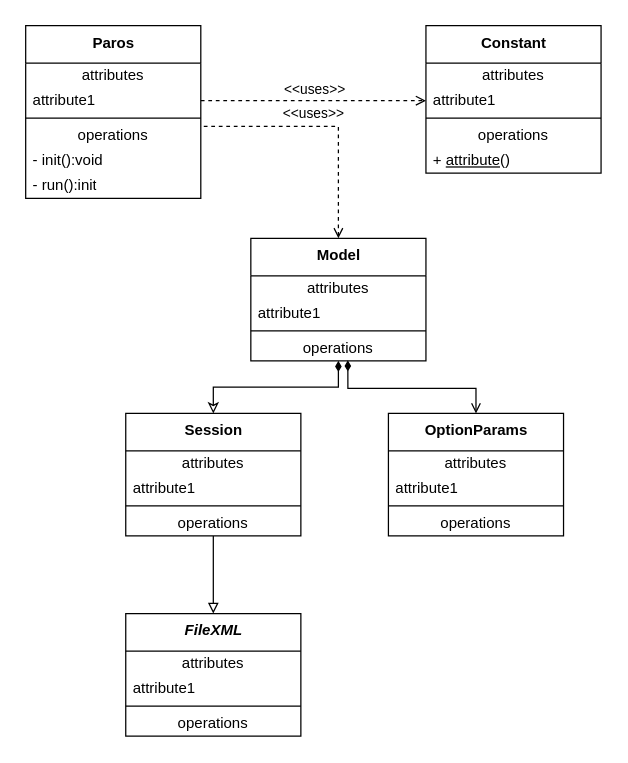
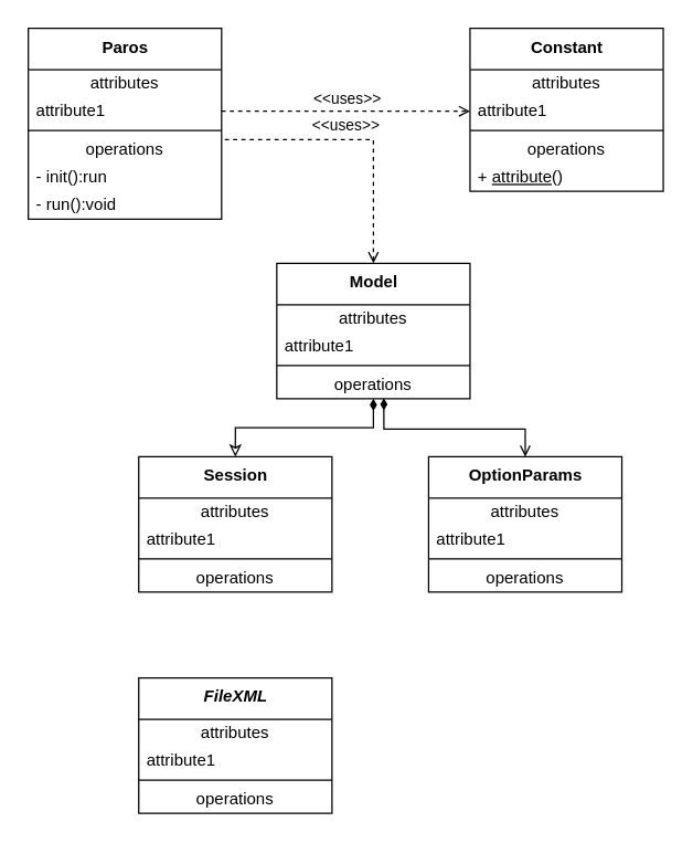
  <mxCell id="0" />
  <mxCell id="1" parent="0" />
  <mxCell id="2" value="&lt;b&gt;Paros&lt;/b&gt;" style="swimlane;fontStyle=0;align=center;verticalAlign=top;childLayout=stackLayout;horizontal=1;startSize=30;horizontalStack=0;resizeParent=1;resizeParentMax=0;resizeLast=0;collapsible=0;marginBottom=0;html=1;" vertex="1" parent="1"><mxGeometry x="20" y="20" width="140" height="138" as="geometry" /></mxCell>
  <mxCell id="3" value="attributes" style="text;html=1;strokeColor=none;fillColor=none;align=center;verticalAlign=middle;spacingLeft=4;spacingRight=4;overflow=hidden;rotatable=0;points=[[0,0.5],[1,0.5]];portConstraint=eastwest;" vertex="1" parent="2"><mxGeometry y="30" width="140" height="20" as="geometry" /></mxCell>
  <mxCell id="4" value="attribute1" style="text;html=1;strokeColor=none;fillColor=none;align=left;verticalAlign=middle;spacingLeft=4;spacingRight=4;overflow=hidden;rotatable=0;points=[[0,0.5],[1,0.5]];portConstraint=eastwest;" vertex="1" parent="2"><mxGeometry y="50" width="140" height="20" as="geometry" /></mxCell>
  <mxCell id="5" value="" style="line;strokeWidth=1;fillColor=none;align=left;verticalAlign=middle;spacingTop=-1;spacingLeft=3;spacingRight=3;rotatable=0;labelPosition=right;points=[];portConstraint=eastwest;" vertex="1" parent="2"><mxGeometry y="70" width="140" height="8" as="geometry" /></mxCell>
  <mxCell id="6" value="operations" style="text;html=1;strokeColor=none;fillColor=none;align=center;verticalAlign=middle;spacingLeft=4;spacingRight=4;overflow=hidden;rotatable=0;points=[[0,0.5],[1,0.5]];portConstraint=eastwest;" vertex="1" parent="2"><mxGeometry y="78" width="140" height="20" as="geometry" /></mxCell>
- <mxCell id="7" value="- init():void" style="text;html=1;strokeColor=none;fillColor=none;align=left;verticalAlign=middle;spacingLeft=4;spacingRight=4;overflow=hidden;rotatable=0;points=[[0,0.5],[1,0.5]];portConstraint=eastwest;" vertex="1" parent="2"><mxGeometry y="98" width="140" height="20" as="geometry" /></mxCell>
- <mxCell id="8" value="- run():init" style="text;html=1;strokeColor=none;fillColor=none;align=left;verticalAlign=middle;spacingLeft=4;spacingRight=4;overflow=hidden;rotatable=0;points=[[0,0.5],[1,0.5]];portConstraint=eastwest;" vertex="1" parent="2"><mxGeometry y="118" width="140" height="20" as="geometry" /></mxCell>
+ <mxCell id="7" value="- init():run" style="text;html=1;strokeColor=none;fillColor=none;align=left;verticalAlign=middle;spacingLeft=4;spacingRight=4;overflow=hidden;rotatable=0;points=[[0,0.5],[1,0.5]];portConstraint=eastwest;" vertex="1" parent="2"><mxGeometry y="98" width="140" height="20" as="geometry" /></mxCell>
+ <mxCell id="8" value="- run():void" style="text;html=1;strokeColor=none;fillColor=none;align=left;verticalAlign=middle;spacingLeft=4;spacingRight=4;overflow=hidden;rotatable=0;points=[[0,0.5],[1,0.5]];portConstraint=eastwest;" vertex="1" parent="2"><mxGeometry y="118" width="140" height="20" as="geometry" /></mxCell>
  <mxCell id="9" value="&lt;b&gt;Constant&lt;/b&gt;" style="swimlane;fontStyle=0;align=center;verticalAlign=top;childLayout=stackLayout;horizontal=1;startSize=30;horizontalStack=0;resizeParent=1;resizeParentMax=0;resizeLast=0;collapsible=0;marginBottom=0;html=1;" vertex="1" parent="1"><mxGeometry x="340" y="20" width="140" height="118" as="geometry" /></mxCell>
  <mxCell id="10" value="attributes" style="text;html=1;strokeColor=none;fillColor=none;align=center;verticalAlign=middle;spacingLeft=4;spacingRight=4;overflow=hidden;rotatable=0;points=[[0,0.5],[1,0.5]];portConstraint=eastwest;" vertex="1" parent="9"><mxGeometry y="30" width="140" height="20" as="geometry" /></mxCell>
  <mxCell id="11" value="attribute1" style="text;html=1;strokeColor=none;fillColor=none;align=left;verticalAlign=middle;spacingLeft=4;spacingRight=4;overflow=hidden;rotatable=0;points=[[0,0.5],[1,0.5]];portConstraint=eastwest;" vertex="1" parent="9"><mxGeometry y="50" width="140" height="20" as="geometry" /></mxCell>
  <mxCell id="12" value="" style="line;strokeWidth=1;fillColor=none;align=left;verticalAlign=middle;spacingTop=-1;spacingLeft=3;spacingRight=3;rotatable=0;labelPosition=right;points=[];portConstraint=eastwest;" vertex="1" parent="9"><mxGeometry y="70" width="140" height="8" as="geometry" /></mxCell>
  <mxCell id="13" value="operations" style="text;html=1;strokeColor=none;fillColor=none;align=center;verticalAlign=middle;spacingLeft=4;spacingRight=4;overflow=hidden;rotatable=0;points=[[0,0.5],[1,0.5]];portConstraint=eastwest;" vertex="1" parent="9"><mxGeometry y="78" width="140" height="20" as="geometry" /></mxCell>
  <mxCell id="14" value="+ &lt;u&gt;attribute&lt;/u&gt;()" style="text;html=1;strokeColor=none;fillColor=none;align=left;verticalAlign=middle;spacingLeft=4;spacingRight=4;overflow=hidden;rotatable=0;points=[[0,0.5],[1,0.5]];portConstraint=eastwest;" vertex="1" parent="9"><mxGeometry y="98" width="140" height="20" as="geometry" /></mxCell>
  <mxCell id="15" style="edgeStyle=orthogonalEdgeStyle;rounded=0;orthogonalLoop=1;jettySize=auto;html=1;entryX=0;entryY=0.5;entryDx=0;entryDy=0;dashed=1;endArrow=open;endFill=0;startArrow=none;startFill=0;" edge="1" parent="1" source="4" target="11"><mxGeometry relative="1" as="geometry" /></mxCell>
  <mxCell id="16" value="&amp;lt;&amp;lt;uses&amp;gt;&amp;gt;" style="edgeLabel;html=1;align=center;verticalAlign=middle;resizable=0;points=[];" vertex="1" connectable="0" parent="15"><mxGeometry x="-0.122" y="4" relative="1" as="geometry"><mxPoint x="11" y="-6" as="offset" /></mxGeometry></mxCell>
  <mxCell id="17" style="edgeStyle=orthogonalEdgeStyle;rounded=0;orthogonalLoop=1;jettySize=auto;html=1;entryX=0.5;entryY=0;entryDx=0;entryDy=0;startArrow=diamondThin;startFill=1;endArrow=classic;endFill=0;strokeColor=#000000;" edge="1" parent="1" source="18" target="26"><mxGeometry relative="1" as="geometry" /></mxCell>
  <mxCell id="18" value="&lt;b&gt;Model&lt;/b&gt;" style="swimlane;fontStyle=0;align=center;verticalAlign=top;childLayout=stackLayout;horizontal=1;startSize=30;horizontalStack=0;resizeParent=1;resizeParentMax=0;resizeLast=0;collapsible=0;marginBottom=0;html=1;" vertex="1" parent="1"><mxGeometry x="200" y="190" width="140" height="98" as="geometry" /></mxCell>
  <mxCell id="19" value="attributes" style="text;html=1;strokeColor=none;fillColor=none;align=center;verticalAlign=middle;spacingLeft=4;spacingRight=4;overflow=hidden;rotatable=0;points=[[0,0.5],[1,0.5]];portConstraint=eastwest;" vertex="1" parent="18"><mxGeometry y="30" width="140" height="20" as="geometry" /></mxCell>
  <mxCell id="20" value="attribute1" style="text;html=1;strokeColor=none;fillColor=none;align=left;verticalAlign=middle;spacingLeft=4;spacingRight=4;overflow=hidden;rotatable=0;points=[[0,0.5],[1,0.5]];portConstraint=eastwest;" vertex="1" parent="18"><mxGeometry y="50" width="140" height="20" as="geometry" /></mxCell>
  <mxCell id="21" value="" style="line;strokeWidth=1;fillColor=none;align=left;verticalAlign=middle;spacingTop=-1;spacingLeft=3;spacingRight=3;rotatable=0;labelPosition=right;points=[];portConstraint=eastwest;" vertex="1" parent="18"><mxGeometry y="70" width="140" height="8" as="geometry" /></mxCell>
  <mxCell id="22" value="operations" style="text;html=1;strokeColor=none;fillColor=none;align=center;verticalAlign=middle;spacingLeft=4;spacingRight=4;overflow=hidden;rotatable=0;points=[[0,0.5],[1,0.5]];portConstraint=eastwest;" vertex="1" parent="18"><mxGeometry y="78" width="140" height="20" as="geometry" /></mxCell>
  <mxCell id="23" style="edgeStyle=orthogonalEdgeStyle;rounded=0;orthogonalLoop=1;jettySize=auto;html=1;entryX=0.5;entryY=0;entryDx=0;entryDy=0;dashed=1;endArrow=open;endFill=0;startArrow=none;startFill=0;exitX=1.017;exitY=0.128;exitDx=0;exitDy=0;exitPerimeter=0;" edge="1" parent="1" source="6" target="18"><mxGeometry relative="1" as="geometry"><mxPoint x="170" y="100" as="sourcePoint" /><mxPoint x="350" y="100" as="targetPoint" /></mxGeometry></mxCell>
  <mxCell id="24" value="&amp;lt;&amp;lt;uses&amp;gt;&amp;gt;" style="edgeLabel;html=1;align=center;verticalAlign=middle;resizable=0;points=[];" vertex="1" connectable="0" parent="23"><mxGeometry x="-0.122" y="4" relative="1" as="geometry"><mxPoint x="1" y="-7" as="offset" /></mxGeometry></mxCell>
- <mxCell id="25" style="edgeStyle=orthogonalEdgeStyle;rounded=0;orthogonalLoop=1;jettySize=auto;html=1;entryX=0.5;entryY=0;entryDx=0;entryDy=0;startArrow=none;startFill=0;endArrow=block;endFill=0;strokeColor=#000000;" edge="1" parent="1" source="26" target="37"><mxGeometry relative="1" as="geometry" /></mxCell>
  <mxCell id="26" value="&lt;b&gt;Session&lt;/b&gt;" style="swimlane;fontStyle=0;align=center;verticalAlign=top;childLayout=stackLayout;horizontal=1;startSize=30;horizontalStack=0;resizeParent=1;resizeParentMax=0;resizeLast=0;collapsible=0;marginBottom=0;html=1;" vertex="1" parent="1"><mxGeometry x="100" y="330" width="140" height="98" as="geometry" /></mxCell>
  <mxCell id="27" value="attributes" style="text;html=1;strokeColor=none;fillColor=none;align=center;verticalAlign=middle;spacingLeft=4;spacingRight=4;overflow=hidden;rotatable=0;points=[[0,0.5],[1,0.5]];portConstraint=eastwest;" vertex="1" parent="26"><mxGeometry y="30" width="140" height="20" as="geometry" /></mxCell>
  <mxCell id="28" value="attribute1" style="text;html=1;strokeColor=none;fillColor=none;align=left;verticalAlign=middle;spacingLeft=4;spacingRight=4;overflow=hidden;rotatable=0;points=[[0,0.5],[1,0.5]];portConstraint=eastwest;" vertex="1" parent="26"><mxGeometry y="50" width="140" height="20" as="geometry" /></mxCell>
  <mxCell id="29" value="" style="line;strokeWidth=1;fillColor=none;align=left;verticalAlign=middle;spacingTop=-1;spacingLeft=3;spacingRight=3;rotatable=0;labelPosition=right;points=[];portConstraint=eastwest;" vertex="1" parent="26"><mxGeometry y="70" width="140" height="8" as="geometry" /></mxCell>
  <mxCell id="30" value="operations" style="text;html=1;strokeColor=none;fillColor=none;align=center;verticalAlign=middle;spacingLeft=4;spacingRight=4;overflow=hidden;rotatable=0;points=[[0,0.5],[1,0.5]];portConstraint=eastwest;" vertex="1" parent="26"><mxGeometry y="78" width="140" height="20" as="geometry" /></mxCell>
  <mxCell id="31" value="&lt;b&gt;OptionParams&lt;/b&gt;" style="swimlane;fontStyle=0;align=center;verticalAlign=top;childLayout=stackLayout;horizontal=1;startSize=30;horizontalStack=0;resizeParent=1;resizeParentMax=0;resizeLast=0;collapsible=0;marginBottom=0;html=1;" vertex="1" parent="1"><mxGeometry x="310" y="330" width="140" height="98" as="geometry" /></mxCell>
  <mxCell id="32" value="attributes" style="text;html=1;strokeColor=none;fillColor=none;align=center;verticalAlign=middle;spacingLeft=4;spacingRight=4;overflow=hidden;rotatable=0;points=[[0,0.5],[1,0.5]];portConstraint=eastwest;" vertex="1" parent="31"><mxGeometry y="30" width="140" height="20" as="geometry" /></mxCell>
  <mxCell id="33" value="attribute1" style="text;html=1;strokeColor=none;fillColor=none;align=left;verticalAlign=middle;spacingLeft=4;spacingRight=4;overflow=hidden;rotatable=0;points=[[0,0.5],[1,0.5]];portConstraint=eastwest;" vertex="1" parent="31"><mxGeometry y="50" width="140" height="20" as="geometry" /></mxCell>
  <mxCell id="34" value="" style="line;strokeWidth=1;fillColor=none;align=left;verticalAlign=middle;spacingTop=-1;spacingLeft=3;spacingRight=3;rotatable=0;labelPosition=right;points=[];portConstraint=eastwest;" vertex="1" parent="31"><mxGeometry y="70" width="140" height="8" as="geometry" /></mxCell>
  <mxCell id="35" value="operations" style="text;html=1;strokeColor=none;fillColor=none;align=center;verticalAlign=middle;spacingLeft=4;spacingRight=4;overflow=hidden;rotatable=0;points=[[0,0.5],[1,0.5]];portConstraint=eastwest;" vertex="1" parent="31"><mxGeometry y="78" width="140" height="20" as="geometry" /></mxCell>
  <mxCell id="36" style="edgeStyle=orthogonalEdgeStyle;rounded=0;orthogonalLoop=1;jettySize=auto;html=1;entryX=0.5;entryY=0;entryDx=0;entryDy=0;startArrow=diamondThin;startFill=1;endArrow=open;endFill=0;strokeColor=#000000;exitX=0.554;exitY=0.979;exitDx=0;exitDy=0;exitPerimeter=0;" edge="1" parent="1" source="22" target="31"><mxGeometry relative="1" as="geometry"><Array as="points"><mxPoint x="278" y="310" /><mxPoint x="380" y="310" /></Array></mxGeometry></mxCell>
  <mxCell id="37" value="&lt;b&gt;&lt;i&gt;FileXML&lt;/i&gt;&lt;/b&gt;" style="swimlane;fontStyle=0;align=center;verticalAlign=top;childLayout=stackLayout;horizontal=1;startSize=30;horizontalStack=0;resizeParent=1;resizeParentMax=0;resizeLast=0;collapsible=0;marginBottom=0;html=1;" vertex="1" parent="1"><mxGeometry x="100" y="490" width="140" height="98" as="geometry" /></mxCell>
  <mxCell id="38" value="attributes" style="text;html=1;strokeColor=none;fillColor=none;align=center;verticalAlign=middle;spacingLeft=4;spacingRight=4;overflow=hidden;rotatable=0;points=[[0,0.5],[1,0.5]];portConstraint=eastwest;" vertex="1" parent="37"><mxGeometry y="30" width="140" height="20" as="geometry" /></mxCell>
  <mxCell id="39" value="attribute1" style="text;html=1;strokeColor=none;fillColor=none;align=left;verticalAlign=middle;spacingLeft=4;spacingRight=4;overflow=hidden;rotatable=0;points=[[0,0.5],[1,0.5]];portConstraint=eastwest;" vertex="1" parent="37"><mxGeometry y="50" width="140" height="20" as="geometry" /></mxCell>
  <mxCell id="40" value="" style="line;strokeWidth=1;fillColor=none;align=left;verticalAlign=middle;spacingTop=-1;spacingLeft=3;spacingRight=3;rotatable=0;labelPosition=right;points=[];portConstraint=eastwest;" vertex="1" parent="37"><mxGeometry y="70" width="140" height="8" as="geometry" /></mxCell>
  <mxCell id="41" value="operations" style="text;html=1;strokeColor=none;fillColor=none;align=center;verticalAlign=middle;spacingLeft=4;spacingRight=4;overflow=hidden;rotatable=0;points=[[0,0.5],[1,0.5]];portConstraint=eastwest;" vertex="1" parent="37"><mxGeometry y="78" width="140" height="20" as="geometry" /></mxCell>
